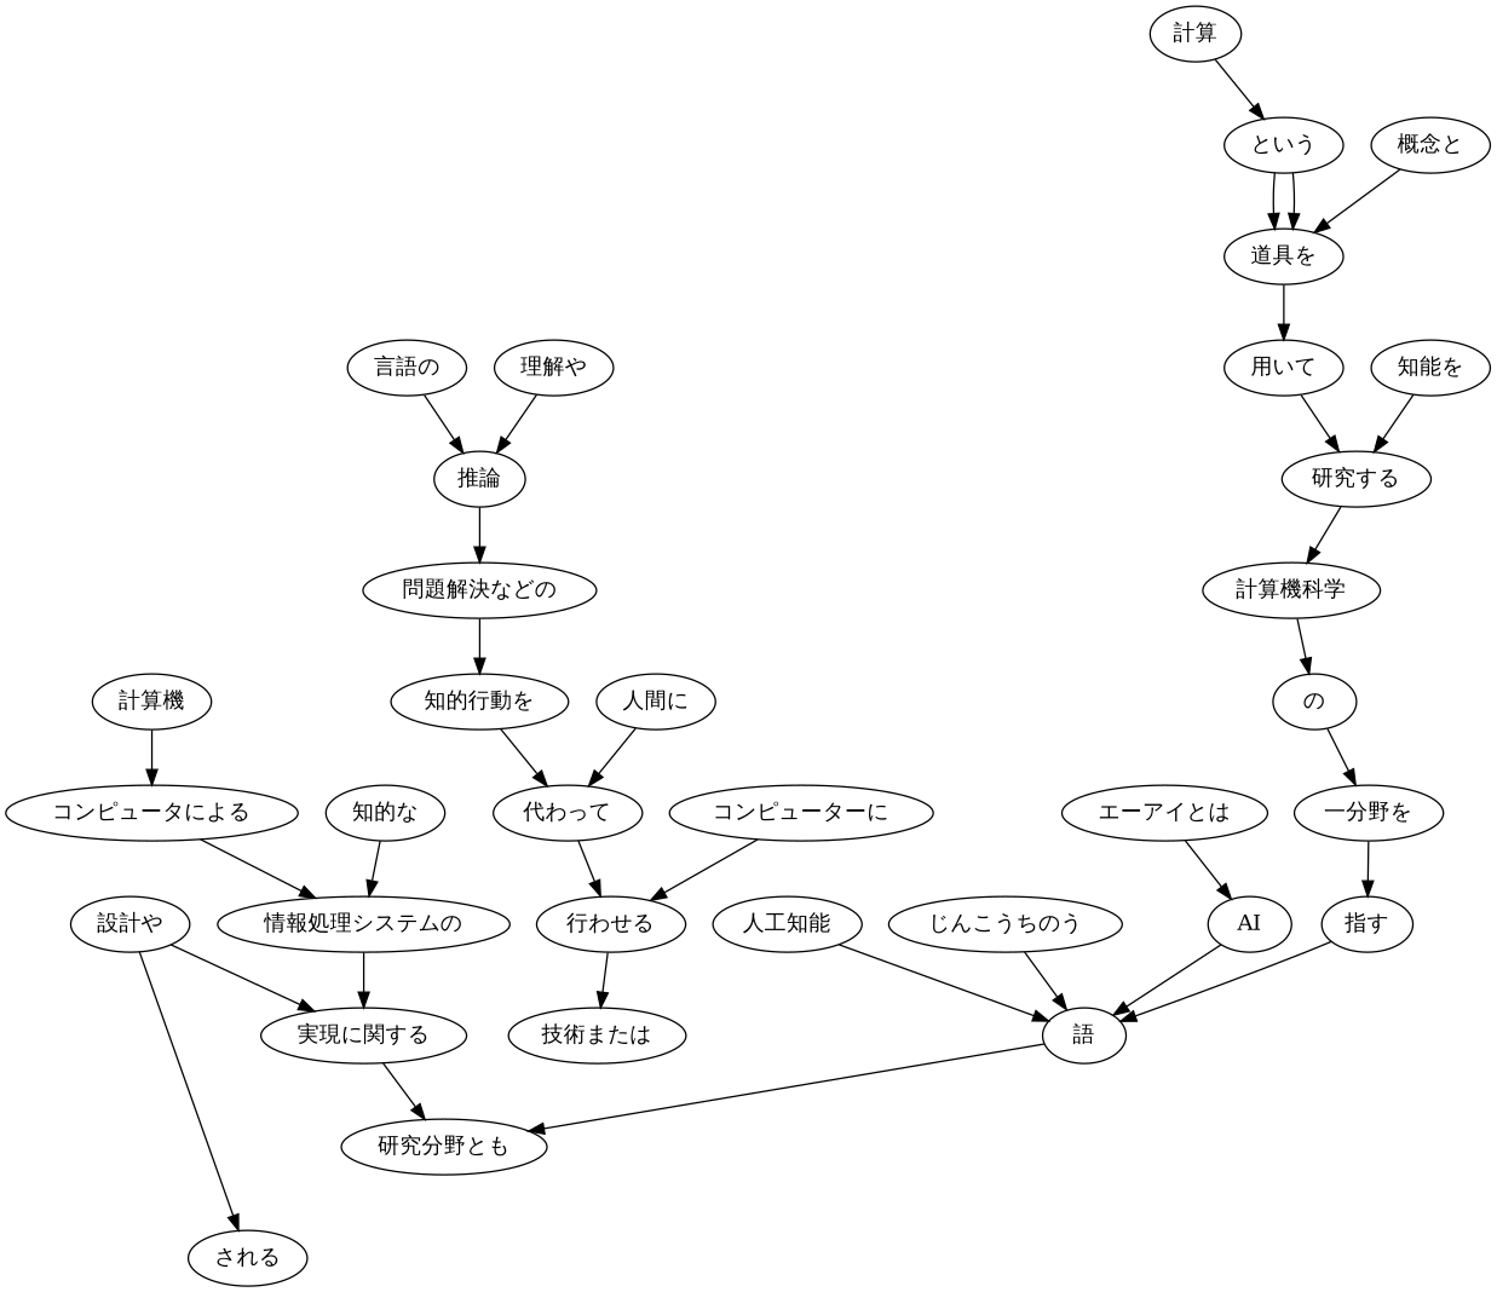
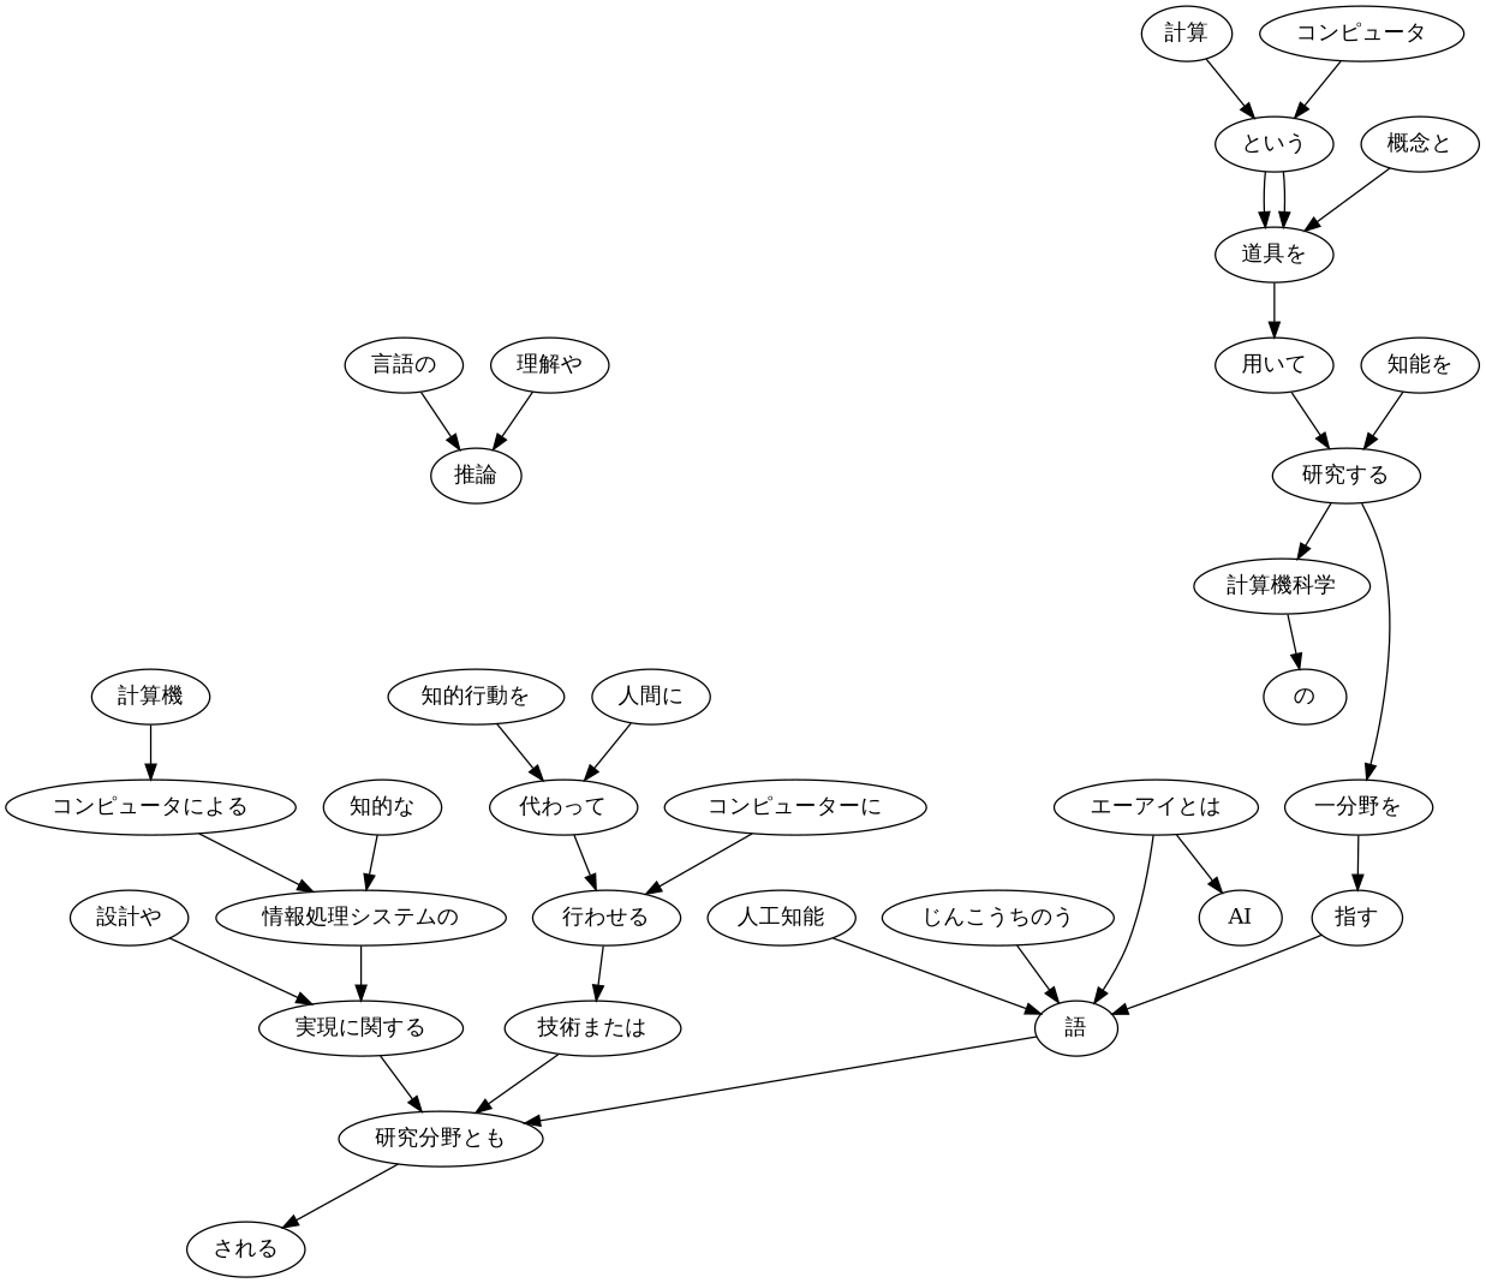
  digraph {
    "人工知能"
    "語"
    "研究分野とも"
    "される"
    "じんこうちのう"
    "エーアイとは"
    AI
    "計算"
    "という"
    "道具を"
    "用いて"
    "研究する"
    "概念と"
+   "コンピュータ"
    "計算機科学"
    "の"
    "知能を"
    "一分野を"
    "指す"
    "言語の"
    "推論"
-   "問題解決などの"
    "知的行動を"
    "理解や"
    "代わって"
    "行わせる"
    "技術または"
    "人間に"
    "コンピューターに"
    "計算機"
    "コンピュータによる"
    "情報処理システムの"
    "実現に関する"
    "知的な"
    "設計や"
    "人工知能" -> "語"
    "語" -> "研究分野とも"
-   "設計や" -> "される"
+   "研究分野とも" -> "される"
    "じんこうちのう" -> "語"
-   AI -> "語"
+   "エーアイとは" -> "語"
    "エーアイとは" -> AI
    "計算" -> "という"
    "という" -> "道具を"
    "という" -> "道具を"
    "道具を" -> "用いて"
    "用いて" -> "研究する"
    "研究する" -> "計算機科学"
    "概念と" -> "道具を"
+   "コンピュータ" -> "という"
    "計算機科学" -> "の"
-   "の" -> "一分野を"
+   "研究する" -> "一分野を"
    "知能を" -> "研究する"
    "一分野を" -> "指す"
    "指す" -> "語"
    "言語の" -> "推論"
-   "推論" -> "問題解決などの"
-   "問題解決などの" -> "知的行動を"
    "知的行動を" -> "代わって"
    "理解や" -> "推論"
    "代わって" -> "行わせる"
    "行わせる" -> "技術または"
+   "技術または" -> "研究分野とも"
    "人間に" -> "代わって"
    "コンピューターに" -> "行わせる"
    "計算機" -> "コンピュータによる"
    "コンピュータによる" -> "情報処理システムの"
    "情報処理システムの" -> "実現に関する"
    "実現に関する" -> "研究分野とも"
    "知的な" -> "情報処理システムの"
    "設計や" -> "実現に関する"
  }
